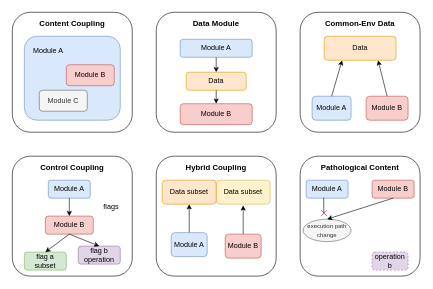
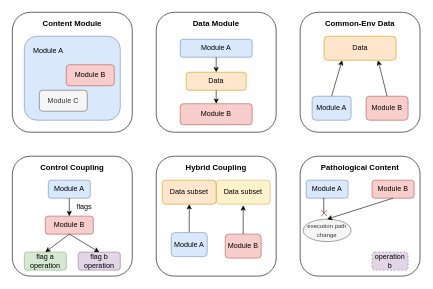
  <mxCell id="0" />
  <mxCell id="1" parent="0" />
- <mxCell id="2" value="&lt;font style=&quot;font-size: 13px;&quot;&gt;Content Coupling&lt;/font&gt;" style="text;html=1;strokeColor=default;fillColor=none;align=center;verticalAlign=top;whiteSpace=wrap;rounded=1;fontSize=18;fontStyle=1" parent="1" vertex="1"><mxGeometry x="20" y="20" width="200" height="200" as="geometry" /></mxCell>
+ <mxCell id="2" value="&lt;font style=&quot;font-size: 13px;&quot;&gt;Content Module&lt;/font&gt;" style="text;html=1;strokeColor=default;fillColor=none;align=center;verticalAlign=top;whiteSpace=wrap;rounded=1;fontSize=18;fontStyle=1" parent="1" vertex="1"><mxGeometry x="20" y="20" width="200" height="200" as="geometry" /></mxCell>
  <mxCell id="3" value="&lt;font style=&quot;font-size: 13px;&quot;&gt;Common-Env Data&lt;/font&gt;" style="text;html=1;strokeColor=default;fillColor=none;align=center;verticalAlign=top;whiteSpace=wrap;rounded=1;fontSize=18;fontStyle=1" parent="1" vertex="1"><mxGeometry x="500" y="20" width="200" height="200" as="geometry" /></mxCell>
  <mxCell id="4" value="Module A" style="rounded=1;whiteSpace=wrap;html=1;fillColor=#dae8fc;strokeColor=#6c8ebf;" parent="1" vertex="1"><mxGeometry x="520" y="160" width="65" height="40" as="geometry" /></mxCell>
  <mxCell id="5" value="Module B" style="rounded=1;whiteSpace=wrap;html=1;fillColor=#f8cecc;strokeColor=#b85450;" parent="1" vertex="1"><mxGeometry x="610" y="160" width="70" height="40" as="geometry" /></mxCell>
  <mxCell id="6" value="" style="endArrow=classic;html=1;rounded=0;entryX=0.25;entryY=1;entryDx=0;entryDy=0;exitX=0.5;exitY=0;exitDx=0;exitDy=0;" parent="1" source="4" target="8" edge="1"><mxGeometry width="50" height="50" relative="1" as="geometry"><mxPoint x="590" y="130" as="sourcePoint" /><mxPoint x="610" y="100" as="targetPoint" /></mxGeometry></mxCell>
  <mxCell id="7" value="" style="endArrow=classic;html=1;rounded=0;exitX=0.5;exitY=0;exitDx=0;exitDy=0;entryX=0.75;entryY=1;entryDx=0;entryDy=0;" parent="1" source="5" target="8" edge="1"><mxGeometry width="50" height="50" relative="1" as="geometry"><mxPoint x="600" y="140" as="sourcePoint" /><mxPoint x="650" y="100" as="targetPoint" /></mxGeometry></mxCell>
  <mxCell id="8" value="Data" style="rounded=1;whiteSpace=wrap;html=1;fillColor=#ffe6cc;strokeColor=#d79b00;" parent="1" vertex="1"><mxGeometry x="540" y="60" width="120" height="40" as="geometry" /></mxCell>
  <mxCell id="9" value="" style="rounded=1;whiteSpace=wrap;html=1;fillColor=#dae8fc;strokeColor=#6c8ebf;" parent="1" vertex="1"><mxGeometry x="40" y="60" width="160" height="140" as="geometry" /></mxCell>
  <mxCell id="10" value="Module A" style="text;html=1;strokeColor=none;fillColor=none;align=center;verticalAlign=middle;whiteSpace=wrap;rounded=0;" parent="1" vertex="1"><mxGeometry x="50" y="70" width="60" height="30" as="geometry" /></mxCell>
  <mxCell id="11" value="Module B" style="rounded=1;whiteSpace=wrap;html=1;fillColor=#f8cecc;strokeColor=#b85450;" parent="1" vertex="1"><mxGeometry x="110" y="107.5" width="80" height="35" as="geometry" /></mxCell>
  <mxCell id="12" value="&lt;font style=&quot;font-size: 13px;&quot;&gt;Control Coupling&lt;/font&gt;" style="text;html=1;strokeColor=default;fillColor=none;align=center;verticalAlign=top;whiteSpace=wrap;rounded=1;fontSize=18;fontStyle=1" parent="1" vertex="1"><mxGeometry x="20" y="260" width="200" height="200" as="geometry" /></mxCell>
  <mxCell id="13" value="Module A" style="rounded=1;whiteSpace=wrap;html=1;fillColor=#dae8fc;strokeColor=#6c8ebf;" parent="1" vertex="1"><mxGeometry x="80" y="300" width="70" height="30" as="geometry" /></mxCell>
  <mxCell id="14" value="Module B" style="rounded=1;whiteSpace=wrap;html=1;fillColor=#f8cecc;strokeColor=#b85450;" parent="1" vertex="1"><mxGeometry x="75" y="360" width="80" height="30" as="geometry" /></mxCell>
- <mxCell id="15" value="flag a subset" style="rounded=1;whiteSpace=wrap;html=1;fillColor=#d5e8d4;strokeColor=#82b366;" parent="1" vertex="1"><mxGeometry x="40" y="420" width="70" height="30" as="geometry" /></mxCell>
- <mxCell id="16" value="flag b operation" style="rounded=1;whiteSpace=wrap;html=1;fillColor=#e1d5e7;strokeColor=#9673a6;" parent="1" vertex="1"><mxGeometry x="130" y="410" width="70" height="30" as="geometry" /></mxCell>
+ <mxCell id="15" value="flag a operation" style="rounded=1;whiteSpace=wrap;html=1;fillColor=#d5e8d4;strokeColor=#82b366;" parent="1" vertex="1"><mxGeometry x="40" y="420" width="70" height="30" as="geometry" /></mxCell>
+ <mxCell id="16" value="flag b operation" style="rounded=1;whiteSpace=wrap;html=1;fillColor=#e1d5e7;strokeColor=#9673a6;" parent="1" vertex="1"><mxGeometry x="130" y="420" width="70" height="30" as="geometry" /></mxCell>
  <mxCell id="17" value="" style="endArrow=classic;html=1;rounded=0;exitX=0.5;exitY=1;exitDx=0;exitDy=0;entryX=0.5;entryY=0;entryDx=0;entryDy=0;" parent="1" source="14" target="15" edge="1"><mxGeometry width="50" height="50" relative="1" as="geometry"><mxPoint x="220" y="380" as="sourcePoint" /><mxPoint x="200" y="400" as="targetPoint" /></mxGeometry></mxCell>
  <mxCell id="18" value="" style="endArrow=classic;html=1;rounded=0;entryX=0.5;entryY=0;entryDx=0;entryDy=0;exitX=0.5;exitY=1;exitDx=0;exitDy=0;" parent="1" source="14" target="16" edge="1"><mxGeometry width="50" height="50" relative="1" as="geometry"><mxPoint x="230" y="390" as="sourcePoint" /><mxPoint x="210" y="410" as="targetPoint" /></mxGeometry></mxCell>
- <mxCell id="19" value="flags" style="text;html=1;strokeColor=none;fillColor=none;align=center;verticalAlign=middle;whiteSpace=wrap;rounded=0;" parent="1" vertex="1"><mxGeometry x="165" y="330" width="40" height="30" as="geometry" /></mxCell>
+ <mxCell id="19" value="flags" style="text;html=1;strokeColor=none;fillColor=none;align=center;verticalAlign=middle;whiteSpace=wrap;rounded=0;" parent="1" vertex="1"><mxGeometry x="120" y="330" width="40" height="30" as="geometry" /></mxCell>
  <mxCell id="20" value="" style="endArrow=classic;html=1;rounded=0;entryX=0.5;entryY=0;entryDx=0;entryDy=0;exitX=0.5;exitY=1;exitDx=0;exitDy=0;" parent="1" source="13" target="14" edge="1"><mxGeometry width="50" height="50" relative="1" as="geometry"><mxPoint x="160" y="340" as="sourcePoint" /><mxPoint x="190" y="280" as="targetPoint" /></mxGeometry></mxCell>
  <mxCell id="21" value="&lt;font style=&quot;font-size: 13px;&quot;&gt;Data Module&lt;/font&gt;" style="text;html=1;strokeColor=default;fillColor=none;align=center;verticalAlign=top;whiteSpace=wrap;rounded=1;fontSize=18;fontStyle=1" parent="1" vertex="1"><mxGeometry x="260" y="20" width="200" height="200" as="geometry" /></mxCell>
  <mxCell id="22" value="Module A" style="rounded=1;whiteSpace=wrap;html=1;fillColor=#dae8fc;strokeColor=#6c8ebf;" parent="1" vertex="1"><mxGeometry x="300" y="65" width="120" height="30" as="geometry" /></mxCell>
  <mxCell id="23" value="Module B" style="rounded=1;whiteSpace=wrap;html=1;fillColor=#f8cecc;strokeColor=#b85450;" parent="1" vertex="1"><mxGeometry x="300" y="172.5" width="120" height="35" as="geometry" /></mxCell>
  <mxCell id="24" value="" style="endArrow=classic;html=1;rounded=0;entryX=0.5;entryY=0;entryDx=0;entryDy=0;exitX=0.5;exitY=1;exitDx=0;exitDy=0;" parent="1" source="22" target="39" edge="1"><mxGeometry width="50" height="50" relative="1" as="geometry"><mxPoint x="400" y="100" as="sourcePoint" /><mxPoint x="340" y="100" as="targetPoint" /></mxGeometry></mxCell>
  <mxCell id="25" value="&lt;font style=&quot;font-size: 13px;&quot;&gt;Hybrid Coupling&lt;/font&gt;" style="text;html=1;strokeColor=default;fillColor=none;align=center;verticalAlign=top;whiteSpace=wrap;rounded=1;fontSize=18;fontStyle=1" parent="1" vertex="1"><mxGeometry x="260" y="260" width="200" height="200" as="geometry" /></mxCell>
  <mxCell id="26" value="Data subset" style="text;html=1;strokeColor=#d6b656;fillColor=#fff2cc;align=center;verticalAlign=middle;whiteSpace=wrap;rounded=1;perimeterSpacing=2;" parent="1" vertex="1"><mxGeometry x="360" y="300" width="90" height="40" as="geometry" /></mxCell>
  <mxCell id="27" value="" style="endArrow=classic;html=1;rounded=0;entryX=0.5;entryY=1;entryDx=0;entryDy=0;" parent="1" source="29" target="38" edge="1"><mxGeometry width="50" height="50" relative="1" as="geometry"><mxPoint x="320" y="380" as="sourcePoint" /><mxPoint x="310" y="340" as="targetPoint" /></mxGeometry></mxCell>
  <mxCell id="28" value="" style="endArrow=classic;html=1;rounded=0;exitX=0.5;exitY=0;exitDx=0;exitDy=0;entryX=0.5;entryY=1;entryDx=0;entryDy=0;" parent="1" source="30" target="26" edge="1"><mxGeometry width="50" height="50" relative="1" as="geometry"><mxPoint x="390" y="380" as="sourcePoint" /><mxPoint x="421" y="339" as="targetPoint" /></mxGeometry></mxCell>
  <mxCell id="29" value="Module A" style="rounded=1;whiteSpace=wrap;html=1;fillColor=#dae8fc;strokeColor=#6c8ebf;" parent="1" vertex="1"><mxGeometry x="285" y="387.5" width="60" height="40" as="geometry" /></mxCell>
  <mxCell id="30" value="Module B" style="rounded=1;whiteSpace=wrap;html=1;fillColor=#f8cecc;strokeColor=#b85450;" parent="1" vertex="1"><mxGeometry x="375" y="390" width="60" height="40" as="geometry" /></mxCell>
  <mxCell id="31" value="&lt;font style=&quot;font-size: 13px;&quot;&gt;Pathological Content&lt;/font&gt;" style="text;html=1;strokeColor=default;fillColor=none;align=center;verticalAlign=top;whiteSpace=wrap;rounded=1;fontSize=18;fontStyle=1" parent="1" vertex="1"><mxGeometry x="500" y="260" width="200" height="200" as="geometry" /></mxCell>
  <mxCell id="32" value="Module B" style="rounded=1;whiteSpace=wrap;html=1;fillColor=#f8cecc;strokeColor=#b85450;" parent="1" vertex="1"><mxGeometry x="620" y="300" width="70" height="30" as="geometry" /></mxCell>
  <mxCell id="33" value="Module A" style="rounded=1;whiteSpace=wrap;html=1;fillColor=#dae8fc;strokeColor=#6c8ebf;" parent="1" vertex="1"><mxGeometry x="510" y="300" width="70" height="30" as="geometry" /></mxCell>
  <mxCell id="34" value="operation b" style="rounded=1;whiteSpace=wrap;html=1;fillColor=#e1d5e7;strokeColor=#9673a6;dashed=1;" parent="1" vertex="1"><mxGeometry x="620" y="420" width="60" height="30" as="geometry" /></mxCell>
  <mxCell id="35" value="&lt;font style=&quot;font-size: 10px;&quot;&gt;execution path change&lt;/font&gt;" style="ellipse;whiteSpace=wrap;html=1;fillColor=#f5f5f5;fontColor=#333333;strokeColor=#666666;" parent="1" vertex="1"><mxGeometry x="505" y="365" width="80" height="37.5" as="geometry" /></mxCell>
  <mxCell id="36" value="" style="endArrow=none;html=1;rounded=0;entryX=0.419;entryY=0.978;entryDx=0;entryDy=0;entryPerimeter=0;" parent="1" edge="1" target="33"><mxGeometry width="50" height="50" relative="1" as="geometry"><mxPoint x="539.5" y="355" as="sourcePoint" /><mxPoint x="540.5" y="340" as="targetPoint" /></mxGeometry></mxCell>
  <mxCell id="37" value="" style="endArrow=classic;html=1;rounded=0;exitX=0.5;exitY=1;exitDx=0;exitDy=0;entryX=0.5;entryY=0;entryDx=0;entryDy=0;" parent="1" source="32" target="35" edge="1"><mxGeometry width="50" height="50" relative="1" as="geometry"><mxPoint x="610" y="340" as="sourcePoint" /><mxPoint x="590" y="380" as="targetPoint" /></mxGeometry></mxCell>
  <mxCell id="38" value="Data subset" style="text;html=1;strokeColor=#d79b00;fillColor=#ffe6cc;align=center;verticalAlign=middle;whiteSpace=wrap;rounded=1;" parent="1" vertex="1"><mxGeometry x="270" y="300" width="90" height="40" as="geometry" /></mxCell>
  <mxCell id="39" value="Data" style="rounded=1;whiteSpace=wrap;html=1;fillColor=#ffe6cc;strokeColor=#d79b00;" parent="1" vertex="1"><mxGeometry x="310" y="120" width="100" height="30" as="geometry" /></mxCell>
  <mxCell id="40" value="" style="endArrow=classic;html=1;rounded=0;entryX=0.5;entryY=0;entryDx=0;entryDy=0;exitX=0.5;exitY=1;exitDx=0;exitDy=0;" parent="1" source="39" target="23" edge="1"><mxGeometry width="50" height="50" relative="1" as="geometry"><mxPoint x="430" y="203" as="sourcePoint" /><mxPoint x="350" y="170" as="targetPoint" /></mxGeometry></mxCell>
  <mxCell id="41" value="" style="shape=mxgraph.sysml.x;fontColor=#CC0000;strokeColor=#CC0000;" parent="1" vertex="1"><mxGeometry x="535" y="350" width="10" height="10" as="geometry" /></mxCell>
  <mxCell id="42" value="Module C" style="rounded=1;whiteSpace=wrap;html=1;fillColor=#f5f5f5;strokeColor=#666666;fontColor=#333333;" vertex="1" parent="1"><mxGeometry x="65" y="150" width="80" height="35" as="geometry" /></mxCell>
